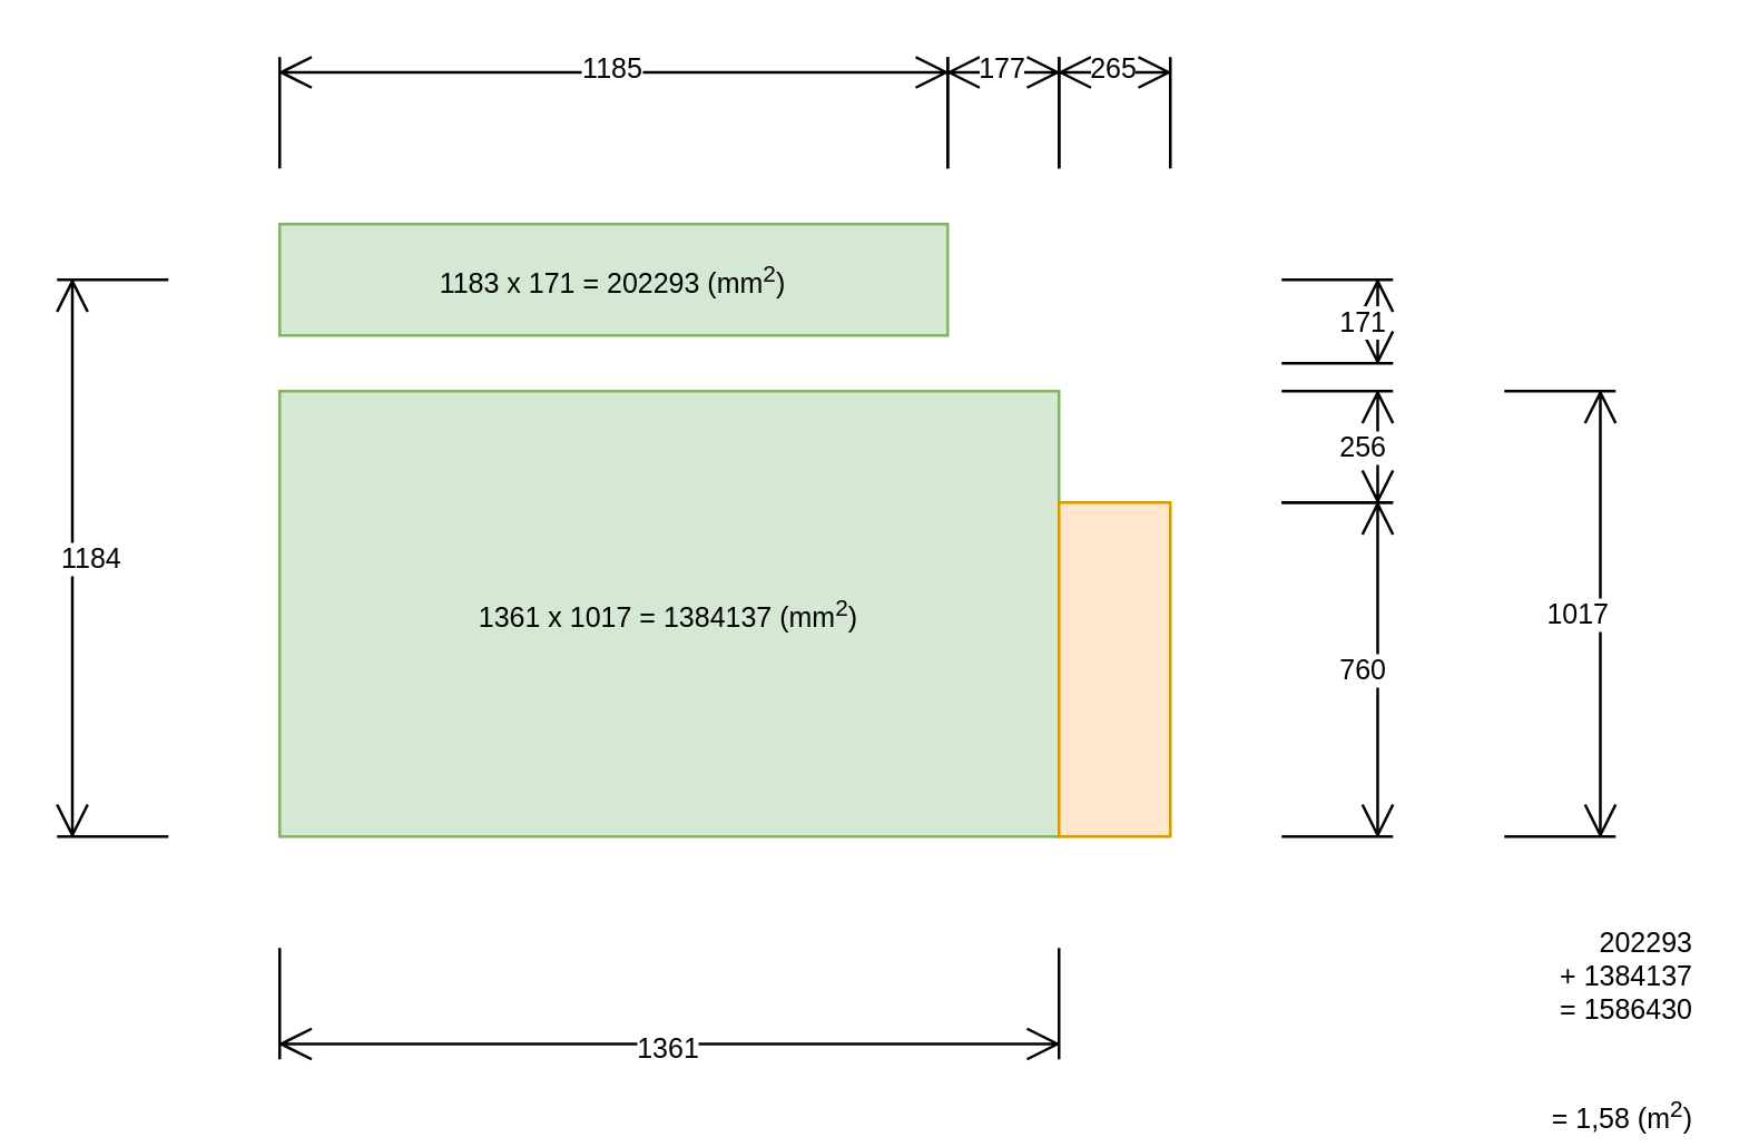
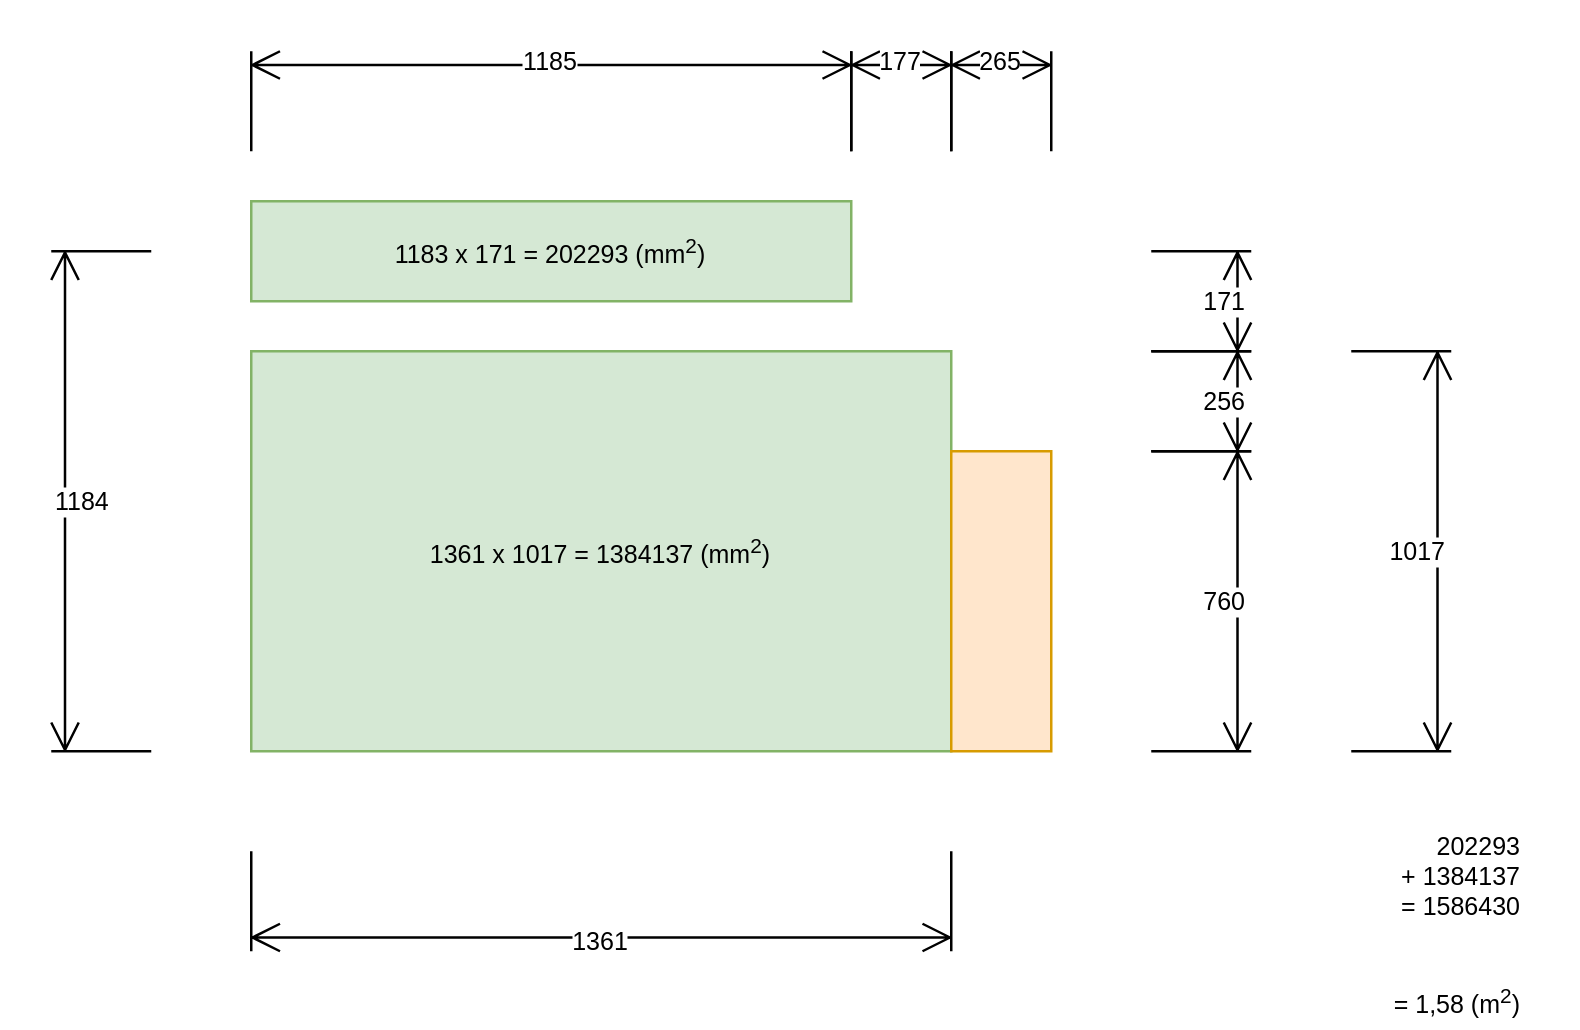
  <mxCell id="0" />
  <mxCell id="1" parent="0" />
  <mxCell id="2" value="1361" style="shape=dimension;whiteSpace=wrap;html=1;align=center;points=[];verticalAlign=bottom;spacingBottom=-5;labelBackgroundColor=#ffffff;fontSize=10;" parent="1" vertex="1"><mxGeometry x="100" y="340" width="280" height="40" as="geometry" /></mxCell>
  <mxCell id="3" value="1361 x 1017 = 1384137  (mm&lt;sup&gt;2&lt;/sup&gt;)" style="rounded=0;whiteSpace=wrap;html=1;fillColor=#d5e8d4;strokeColor=#82b366;fontSize=10;" vertex="1" parent="1"><mxGeometry x="100" y="140" width="280" height="160" as="geometry" /></mxCell>
  <mxCell id="4" value="1184" style="shape=dimension;direction=south;whiteSpace=wrap;html=1;align=left;points=[];verticalAlign=middle;labelBackgroundColor=#ffffff;fontSize=10;" vertex="1" parent="1"><mxGeometry x="20" y="100" width="40" height="200" as="geometry" /></mxCell>
  <mxCell id="5" value="1183 x 171 = 202293 (mm&lt;sup&gt;2&lt;/sup&gt;)" style="rounded=0;whiteSpace=wrap;html=1;fillColor=#d5e8d4;strokeColor=#82b366;fontSize=10;" vertex="1" parent="1"><mxGeometry x="100" y="80" width="240" height="40" as="geometry" /></mxCell>
  <mxCell id="6" value="" style="rounded=0;whiteSpace=wrap;html=1;fillColor=#ffe6cc;strokeColor=#d79b00;fontSize=10;" vertex="1" parent="1"><mxGeometry x="380" y="180" width="40" height="120" as="geometry" /></mxCell>
- <mxCell id="7" value="171" style="shape=dimension;direction=north;whiteSpace=wrap;html=1;align=right;points=[];verticalAlign=middle;labelBackgroundColor=#ffffff;fontSize=10;" vertex="1" parent="1"><mxGeometry x="460" y="100" width="40" height="30" as="geometry" /></mxCell>
+ <mxCell id="7" value="171" style="shape=dimension;direction=north;whiteSpace=wrap;html=1;align=right;points=[];verticalAlign=middle;labelBackgroundColor=#ffffff;fontSize=10;" vertex="1" parent="1"><mxGeometry x="460" y="100" width="40" height="40" as="geometry" /></mxCell>
  <mxCell id="8" value="256" style="shape=dimension;direction=north;whiteSpace=wrap;html=1;align=right;points=[];verticalAlign=middle;labelBackgroundColor=#ffffff;fontSize=10;" vertex="1" parent="1"><mxGeometry x="460" y="140" width="40" height="40" as="geometry" /></mxCell>
  <mxCell id="9" value="760" style="shape=dimension;direction=north;whiteSpace=wrap;html=1;align=right;points=[];verticalAlign=middle;labelBackgroundColor=#ffffff;fontSize=10;" vertex="1" parent="1"><mxGeometry x="460" y="180" width="40" height="120" as="geometry" /></mxCell>
  <mxCell id="10" value="1185" style="shape=dimension;direction=west;whiteSpace=wrap;html=1;align=center;points=[];verticalAlign=top;spacingTop=-8;labelBackgroundColor=#ffffff;fontSize=10;" vertex="1" parent="1"><mxGeometry x="100" y="20" width="240" height="40" as="geometry" /></mxCell>
  <mxCell id="11" value="177" style="shape=dimension;direction=west;whiteSpace=wrap;html=1;align=center;points=[];verticalAlign=top;spacingTop=-8;labelBackgroundColor=#ffffff;fontSize=10;" vertex="1" parent="1"><mxGeometry x="340" y="20" width="40" height="40" as="geometry" /></mxCell>
  <mxCell id="12" value="265" style="shape=dimension;direction=west;whiteSpace=wrap;html=1;align=center;points=[];verticalAlign=top;spacingTop=-8;labelBackgroundColor=#ffffff;fontSize=10;" vertex="1" parent="1"><mxGeometry x="380" y="20" width="40" height="40" as="geometry" /></mxCell>
  <mxCell id="13" value="1017" style="shape=dimension;direction=north;whiteSpace=wrap;html=1;align=right;points=[];verticalAlign=middle;labelBackgroundColor=#ffffff;fontSize=10;" vertex="1" parent="1"><mxGeometry x="540" y="140" width="40" height="160" as="geometry" /></mxCell>
  <mxCell id="14" value="202293&lt;br&gt;&lt;div&gt;+ 1384137&lt;br&gt;= 1586430 &lt;br&gt;&lt;/div&gt;&lt;br&gt;&lt;br&gt;= 1,58 (m&lt;sup&gt;2&lt;/sup&gt;)" style="text;html=1;strokeColor=none;fillColor=none;align=right;verticalAlign=middle;whiteSpace=wrap;rounded=0;fontSize=10;fontColor=none;" vertex="1" parent="1"><mxGeometry x="510" y="350" width="100" height="40" as="geometry" /></mxCell>
